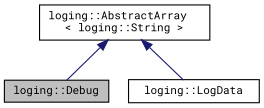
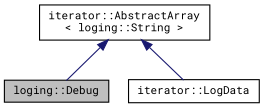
  digraph {
    fontname="Roboto Mono"
    node [color=black fillcolor=white fontname="Roboto Mono" fontsize=10 shape=record style=filled]
    edge [color=midnightblue dir=back fontname="Roboto Mono" fontsize=10 labelfontname=Helvetica labelfontsize=10 style=solid]
    n1 [fillcolor=grey75 fontcolor=black height=0.2 label="loging::Debug" width=0.4]
-   n2 [height=0.2 label="loging::LogData" width=0.4]
-   n3 [height=0.2 label="loging::AbstractArray\l\< loging::String \>" width=0.4]
+   n2 [height=0.2 label="iterator::LogData" width=0.4]
+   n3 [height=0.2 label="iterator::AbstractArray\l\< loging::String \>" width=0.4]
    n3 -> n1
    n3 -> n2
  }
